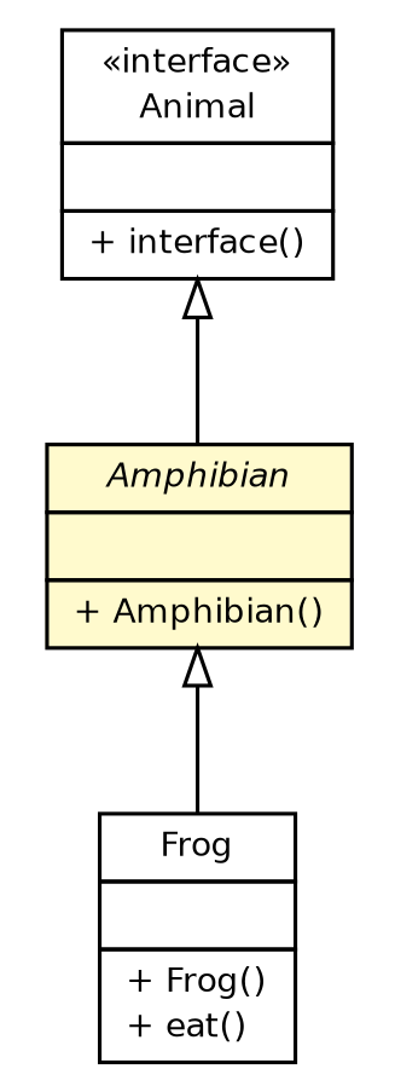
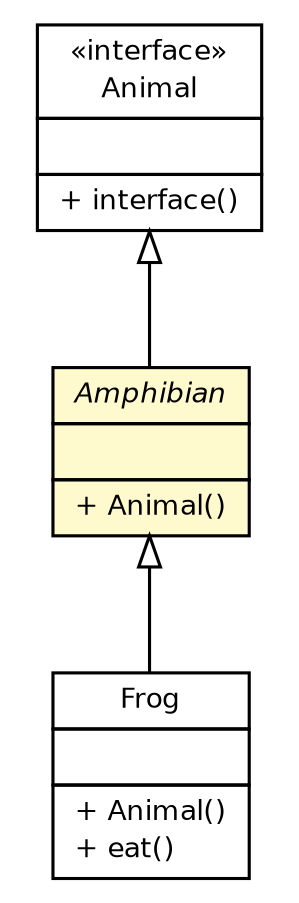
  digraph {
    nodesep=0.25
    ranksep=0.5
    node [fontcolor=black fontname=Helvetica fontsize=9.0 shape=plaintext]
    edge [arrowtail=empty dir=back fontname=Helvetica fontsize=10 headport=p labelfontname=Helvetica labelfontsize=10 style=solid tailport=p]
-   n1 [label=<<table title="com.lab49.siteDemo.model.Frog" border="0" cellborder="1" cellspacing="0" cellpadding="2" port="p" href="./Frog.html"> 		<tr><td><table border="0" cellspacing="0" cellpadding="1"> <tr><td align="center" balign="center"> Frog </td></tr> 		</table></td></tr> 		<tr><td><table border="0" cellspacing="0" cellpadding="1"> <tr><td align="left" balign="left">  </td></tr> 		</table></td></tr> 		<tr><td><table border="0" cellspacing="0" cellpadding="1"> <tr><td align="left" balign="left"> + Frog() </td></tr> <tr><td align="left" balign="left"> + eat() </td></tr> 		</table></td></tr> 		</table>>]
+   n1 [label=<<table title="com.lab49.siteDemo.model.Frog" border="0" cellborder="1" cellspacing="0" cellpadding="2" port="p" href="./Frog.html"> 		<tr><td><table border="0" cellspacing="0" cellpadding="1"> <tr><td align="center" balign="center"> Frog </td></tr> 		</table></td></tr> 		<tr><td><table border="0" cellspacing="0" cellpadding="1"> <tr><td align="left" balign="left">  </td></tr> 		</table></td></tr> 		<tr><td><table border="0" cellspacing="0" cellpadding="1"> <tr><td align="left" balign="left"> + Animal() </td></tr> <tr><td align="left" balign="left"> + eat() </td></tr> 		</table></td></tr> 		</table>>]
    n2 [label=<<table title="com.lab49.siteDemo.model.Animal" border="0" cellborder="1" cellspacing="0" cellpadding="2" port="p" href="./Animal.html"> 		<tr><td><table border="0" cellspacing="0" cellpadding="1"> <tr><td align="center" balign="center"> &#171;interface&#187; </td></tr> <tr><td align="center" balign="center"> Animal </td></tr> 		</table></td></tr> 		<tr><td><table border="0" cellspacing="0" cellpadding="1"> <tr><td align="left" balign="left">  </td></tr> 		</table></td></tr> 		<tr><td><table border="0" cellspacing="0" cellpadding="1"> <tr><td align="left" balign="left"> + interface() </td></tr> 		</table></td></tr> 		</table>>]
-   n3 [label=<<table title="com.lab49.siteDemo.model.Amphibian" border="0" cellborder="1" cellspacing="0" cellpadding="2" port="p" bgcolor="lemonChiffon" href="./Amphibian.html"> 		<tr><td><table border="0" cellspacing="0" cellpadding="1"> <tr><td align="center" balign="center"><font face="Helvetica-Oblique"> Amphibian </font></td></tr> 		</table></td></tr> 		<tr><td><table border="0" cellspacing="0" cellpadding="1"> <tr><td align="left" balign="left">  </td></tr> 		</table></td></tr> 		<tr><td><table border="0" cellspacing="0" cellpadding="1"> <tr><td align="left" balign="left"> + Amphibian() </td></tr> 		</table></td></tr> 		</table>>]
+   n3 [label=<<table title="com.lab49.siteDemo.model.Amphibian" border="0" cellborder="1" cellspacing="0" cellpadding="2" port="p" bgcolor="lemonChiffon" href="./Amphibian.html"> 		<tr><td><table border="0" cellspacing="0" cellpadding="1"> <tr><td align="center" balign="center"><font face="Helvetica-Oblique"> Amphibian </font></td></tr> 		</table></td></tr> 		<tr><td><table border="0" cellspacing="0" cellpadding="1"> <tr><td align="left" balign="left">  </td></tr> 		</table></td></tr> 		<tr><td><table border="0" cellspacing="0" cellpadding="1"> <tr><td align="left" balign="left"> + Animal() </td></tr> 		</table></td></tr> 		</table>>]
    n2 -> n3
    n3 -> n1
  }
